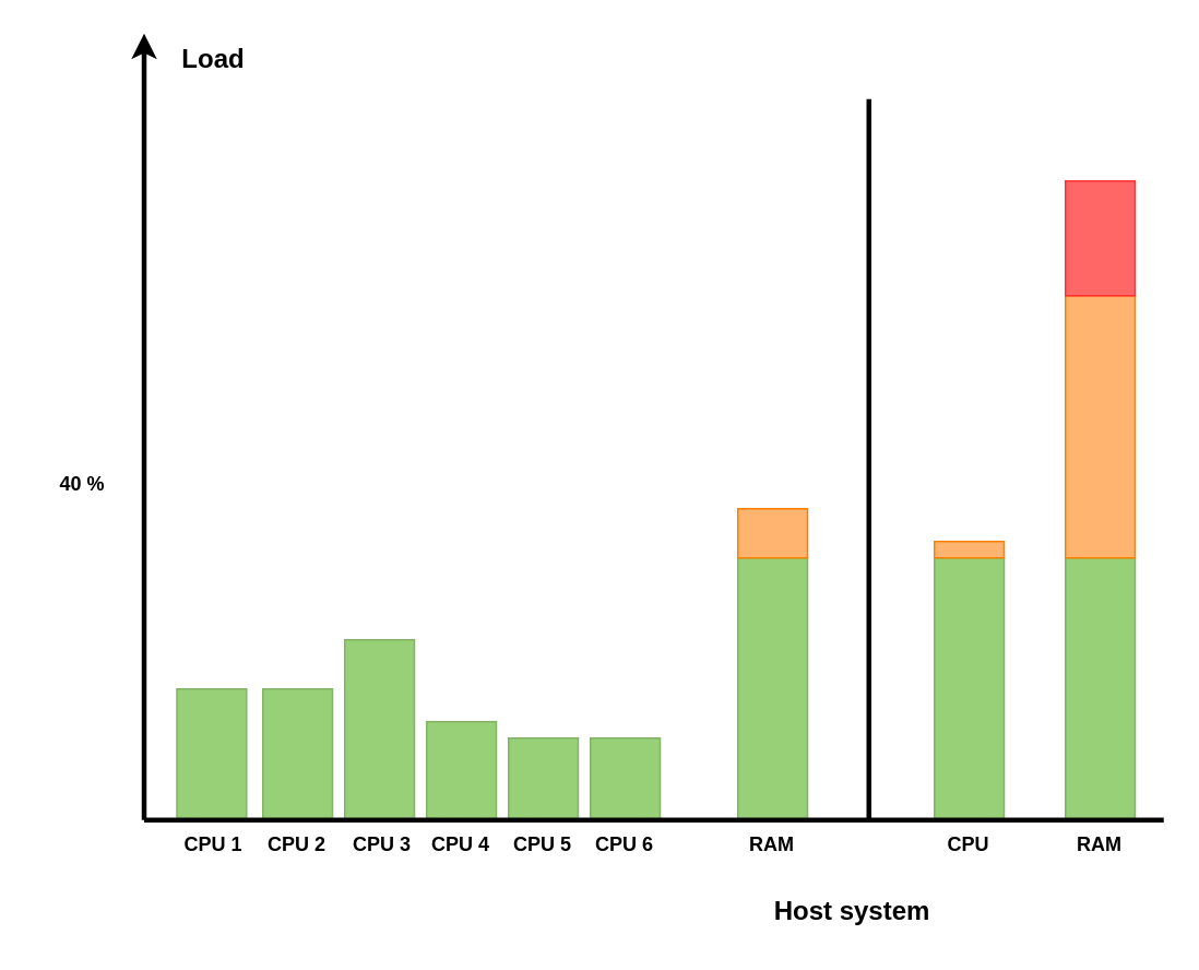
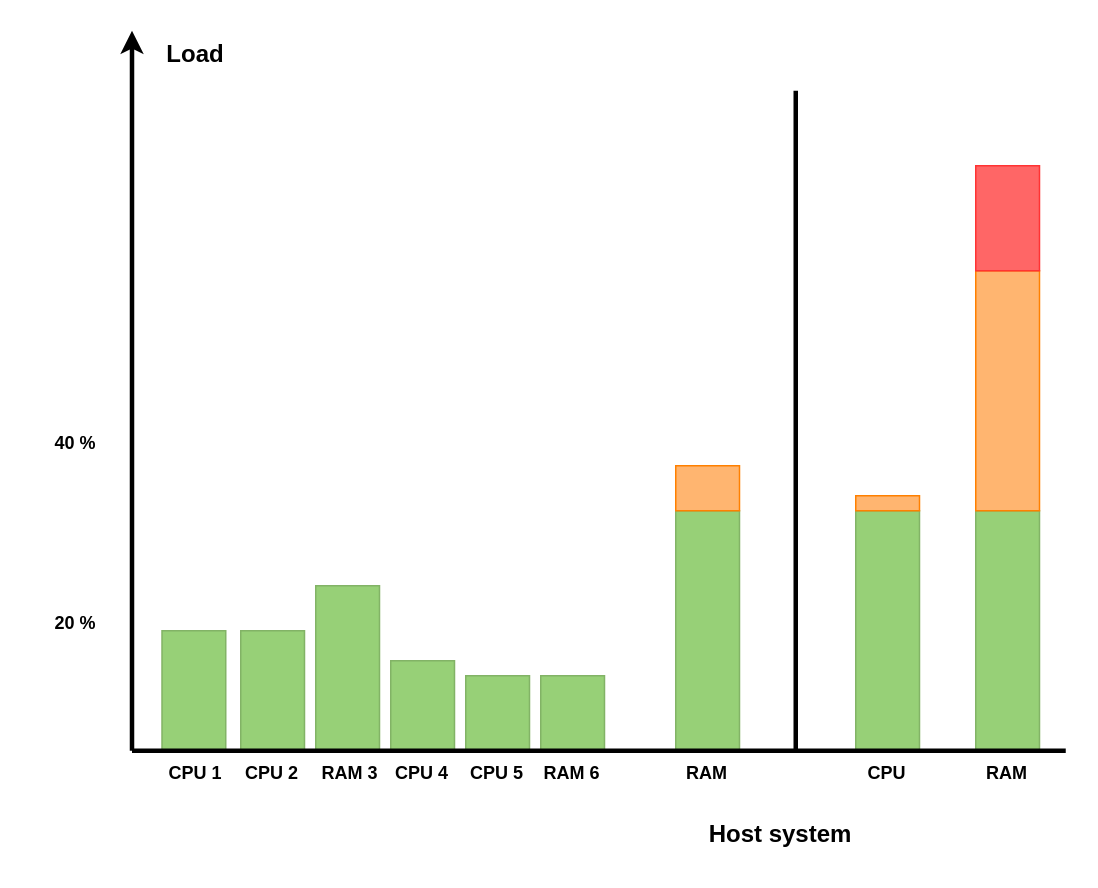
  <mxCell id="0" />
  <mxCell id="1" parent="0" />
  <mxCell id="2" value="" style="whiteSpace=wrap;fillColor=#97D077;gradientDirection=east;strokeColor=#82b366;html=1;" parent="1" vertex="1"><mxGeometry x="570" y="340" width="42.5" height="160" as="geometry" /></mxCell>
  <mxCell id="3" value="" style="whiteSpace=wrap;fillColor=#97D077;gradientDirection=east;strokeColor=#82b366;html=1;" parent="1" vertex="1"><mxGeometry x="650" y="340" width="42.5" height="160" as="geometry" /></mxCell>
  <mxCell id="4" value="" style="whiteSpace=wrap;fillColor=#97D077;gradientDirection=east;strokeColor=#82b366;html=1;" parent="1" vertex="1"><mxGeometry x="450" y="340" width="42.5" height="160" as="geometry" /></mxCell>
  <mxCell id="5" value="" style="whiteSpace=wrap;fillColor=#97D077;gradientDirection=east;strokeColor=#82b366;html=1;" parent="1" vertex="1"><mxGeometry x="160" y="420" width="42.5" height="80" as="geometry" /></mxCell>
  <mxCell id="6" value="" style="whiteSpace=wrap;fillColor=#97D077;gradientDirection=east;strokeColor=#82b366;html=1;" parent="1" vertex="1"><mxGeometry x="210" y="390" width="42.5" height="110" as="geometry" /></mxCell>
  <mxCell id="7" value="" style="whiteSpace=wrap;fillColor=#97D077;gradientDirection=east;strokeColor=#82b366;html=1;" parent="1" vertex="1"><mxGeometry x="260" y="440" width="42.5" height="60" as="geometry" /></mxCell>
  <mxCell id="8" value="" style="whiteSpace=wrap;fillColor=#97D077;gradientDirection=east;strokeColor=#82b366;html=1;" parent="1" vertex="1"><mxGeometry x="310" y="450" width="42.5" height="50" as="geometry" /></mxCell>
  <mxCell id="9" value="" style="whiteSpace=wrap;fillColor=#97D077;gradientDirection=east;strokeColor=#82b366;html=1;" parent="1" vertex="1"><mxGeometry x="360" y="450" width="42.5" height="50" as="geometry" /></mxCell>
  <mxCell id="10" value="" style="whiteSpace=wrap;fillColor=#97D077;gradientDirection=east;strokeColor=#82b366;html=1;" parent="1" vertex="1"><mxGeometry x="107.5" y="420" width="42.5" height="80" as="geometry" /></mxCell>
  <mxCell id="11" value="" style="edgeStyle=none;html=1;fontColor=#000000;strokeWidth=3;strokeColor=#000000;" parent="1" edge="1"><mxGeometry width="100" height="100" relative="1" as="geometry"><mxPoint x="87.5" y="500" as="sourcePoint" /><mxPoint x="87.5" y="20" as="targetPoint" /></mxGeometry></mxCell>
  <mxCell id="12" value="" style="edgeStyle=none;html=1;fontColor=#000000;strokeWidth=3;strokeColor=#000000;endArrow=none;endFill=0;" parent="1" edge="1"><mxGeometry width="100" height="100" relative="1" as="geometry"><mxPoint x="87.5" y="500" as="sourcePoint" /><mxPoint x="710" y="500" as="targetPoint" /></mxGeometry></mxCell>
+ <mxCell id="13" value="20 %" style="text;html=1;strokeColor=none;fillColor=none;align=center;verticalAlign=middle;whiteSpace=wrap;rounded=0;fontStyle=1" parent="1" vertex="1"><mxGeometry x="20" y="400" width="60" height="30" as="geometry" /></mxCell>
  <mxCell id="14" value="40 %" style="text;html=1;strokeColor=none;fillColor=none;align=center;verticalAlign=middle;whiteSpace=wrap;rounded=0;fontStyle=1" parent="1" vertex="1"><mxGeometry x="20" y="280" width="60" height="30" as="geometry" /></mxCell>
  <mxCell id="15" value="CPU 1" style="text;html=1;strokeColor=none;fillColor=none;align=center;verticalAlign=middle;whiteSpace=wrap;rounded=0;fontStyle=1" parent="1" vertex="1"><mxGeometry x="100" y="500" width="60" height="30" as="geometry" /></mxCell>
  <mxCell id="16" value="CPU 2" style="text;html=1;strokeColor=none;fillColor=none;align=center;verticalAlign=middle;whiteSpace=wrap;rounded=0;fontStyle=1" parent="1" vertex="1"><mxGeometry x="151.25" y="500" width="60" height="30" as="geometry" /></mxCell>
- <mxCell id="17" value="CPU 3" style="text;html=1;strokeColor=none;fillColor=none;align=center;verticalAlign=middle;whiteSpace=wrap;rounded=0;fontStyle=1" parent="1" vertex="1"><mxGeometry x="202.5" y="500" width="60" height="30" as="geometry" /></mxCell>
+ <mxCell id="17" value="RAM 3" style="text;html=1;strokeColor=none;fillColor=none;align=center;verticalAlign=middle;whiteSpace=wrap;rounded=0;fontStyle=1" parent="1" vertex="1"><mxGeometry x="202.5" y="500" width="60" height="30" as="geometry" /></mxCell>
  <mxCell id="18" value="CPU 4" style="text;html=1;strokeColor=none;fillColor=none;align=center;verticalAlign=middle;whiteSpace=wrap;rounded=0;fontStyle=1" parent="1" vertex="1"><mxGeometry x="251.25" y="500" width="60" height="30" as="geometry" /></mxCell>
  <mxCell id="19" value="CPU 5" style="text;html=1;strokeColor=none;fillColor=none;align=center;verticalAlign=middle;whiteSpace=wrap;rounded=0;fontStyle=1" parent="1" vertex="1"><mxGeometry x="301.25" y="500" width="60" height="30" as="geometry" /></mxCell>
- <mxCell id="20" value="CPU 6" style="text;html=1;strokeColor=none;fillColor=none;align=center;verticalAlign=middle;whiteSpace=wrap;rounded=0;fontStyle=1" parent="1" vertex="1"><mxGeometry x="351.25" y="500" width="60" height="30" as="geometry" /></mxCell>
+ <mxCell id="20" value="RAM 6" style="text;html=1;strokeColor=none;fillColor=none;align=center;verticalAlign=middle;whiteSpace=wrap;rounded=0;fontStyle=1" parent="1" vertex="1"><mxGeometry x="351.25" y="500" width="60" height="30" as="geometry" /></mxCell>
  <mxCell id="21" value="RAM" style="text;html=1;strokeColor=none;fillColor=none;align=center;verticalAlign=middle;whiteSpace=wrap;rounded=0;fontStyle=1" parent="1" vertex="1"><mxGeometry x="441.25" y="500" width="60" height="30" as="geometry" /></mxCell>
  <mxCell id="22" value="" style="whiteSpace=wrap;fillColor=#FFB570;gradientDirection=east;strokeColor=#FF8000;html=1;" parent="1" vertex="1"><mxGeometry x="650" y="180" width="42.5" height="160" as="geometry" /></mxCell>
  <mxCell id="23" value="" style="whiteSpace=wrap;fillColor=#FF6666;gradientDirection=east;strokeColor=#FF3333;html=1;" parent="1" vertex="1"><mxGeometry x="650" y="110" width="42.5" height="70" as="geometry" /></mxCell>
  <mxCell id="24" value="" style="endArrow=none;html=1;rounded=0;fontSize=16;strokeWidth=3;" parent="1" edge="1"><mxGeometry width="50" height="50" relative="1" as="geometry"><mxPoint x="530" y="500" as="sourcePoint" /><mxPoint x="530" y="60" as="targetPoint" /></mxGeometry></mxCell>
  <mxCell id="25" value="Host system" style="text;html=1;strokeColor=none;fillColor=none;align=center;verticalAlign=middle;whiteSpace=wrap;rounded=0;fontStyle=1;fontSize=16;" parent="1" vertex="1"><mxGeometry x="458" y="540" width="124.37" height="30" as="geometry" /></mxCell>
  <mxCell id="26" value="RAM" style="text;html=1;strokeColor=none;fillColor=none;align=center;verticalAlign=middle;whiteSpace=wrap;rounded=0;fontStyle=1" parent="1" vertex="1"><mxGeometry x="641.25" y="500" width="60" height="30" as="geometry" /></mxCell>
  <mxCell id="27" value="CPU" style="text;html=1;strokeColor=none;fillColor=none;align=center;verticalAlign=middle;whiteSpace=wrap;rounded=0;fontStyle=1" parent="1" vertex="1"><mxGeometry x="561.25" y="500" width="60" height="30" as="geometry" /></mxCell>
  <mxCell id="28" value="Load" style="text;html=1;strokeColor=none;fillColor=none;align=center;verticalAlign=middle;whiteSpace=wrap;rounded=0;fontStyle=1;fontSize=16;" parent="1" vertex="1"><mxGeometry x="67.82" y="20" width="124.37" height="30" as="geometry" /></mxCell>
  <mxCell id="29" value="" style="whiteSpace=wrap;fillColor=#FFB570;gradientDirection=east;strokeColor=#FF8000;html=1;" vertex="1" parent="1"><mxGeometry x="570" y="330" width="42.5" height="10" as="geometry" /></mxCell>
  <mxCell id="30" value="" style="whiteSpace=wrap;fillColor=#FFB570;gradientDirection=east;strokeColor=#FF8000;html=1;" vertex="1" parent="1"><mxGeometry x="450" y="310" width="42.5" height="30" as="geometry" /></mxCell>
